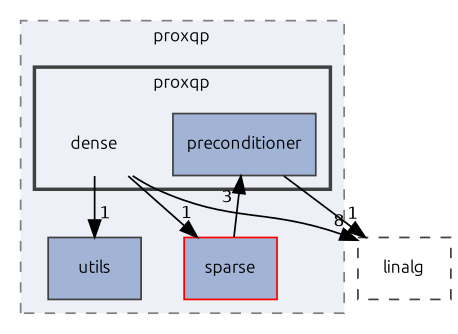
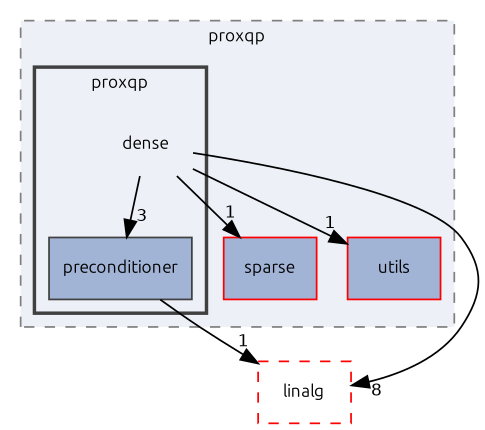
  digraph {
    compound=true
    fontname=Ubuntu
    node [fontname=Ubuntu fontsize=10 shape=box color=grey25 fillcolor="#a2b4d6" style="filled,"]
    edge [fontname=Ubuntu fontsize=10 headlabel=1 labeldistance=1.5 labelfontname=Helvetica labelfontsize=10]
    n1 [label=dense shape=plaintext color="" fillcolor="" style=""]
    n2 [label=preconditioner]
    n3 [color=red label=sparse]
-   n4 [label=utils]
-   n5 [fillcolor="#edf0f7" label=linalg style="dashed,"]
+   n4 [color=red label=utils]
+   n5 [color=red fillcolor="#edf0f7" label=linalg style="dashed,"]
    subgraph cluster_1 {
      bgcolor="#edf0f7"
      fontsize=10
      label=proxqp
      pencolor=grey50
      style="filled,dashed,"
      n3
      n4
      subgraph cluster_2 {
        bgcolor="#edf0f7"
        fontsize=10
        pencolor=grey25
        style="filled,bold,"
        n1
        n2
      }
    }
-   n3 -> n2 [headlabel=3]
+   n1 -> n2 [headlabel=3]
    n1 -> n3
    n1 -> n4
    n1 -> n5 [headlabel=8]
    n2 -> n5
  }
